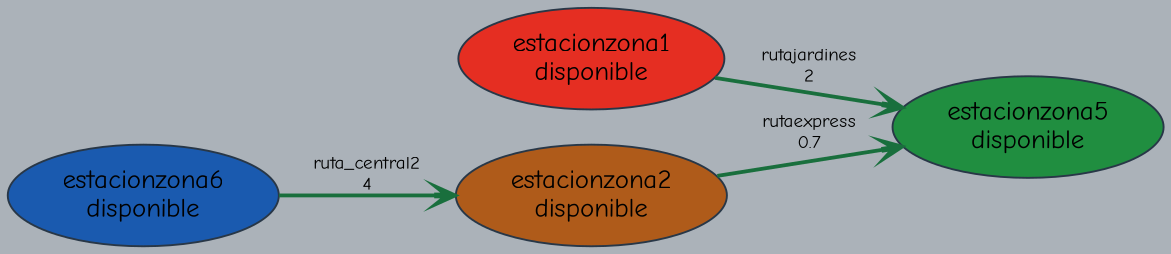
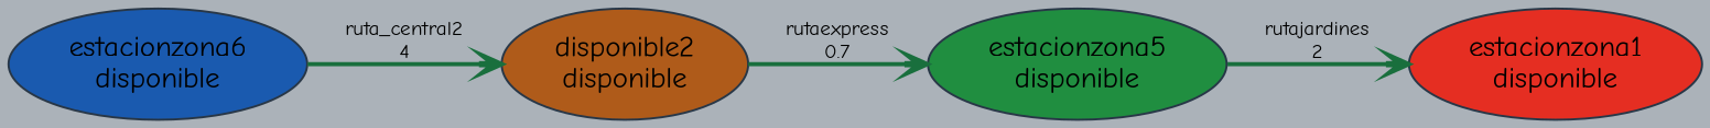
  digraph {
    bgcolor="#abb2b9"
    fontname="Comic Neue"
    rankdir=LR
    splines=false
    node [color="#283747" fontname="Comic Neue" shape=ellipse style=filled]
    edge [arrowhead=vee color="#196f3d" fontname="Comic Neue" fontsize=10 penwidth=2]
-   n1 [fillcolor="#AF5B1A" label="estacionzona2\ndisponible"]
+   n1 [fillcolor="#AF5B1A" label="disponible2\ndisponible"]
    n2 [fillcolor="#208E40" label="estacionzona5\ndisponible"]
    n3 [fillcolor="#E52E22" label="estacionzona1\ndisponible"]
    n4 [fillcolor="#1A5AAF" label="estacionzona6\ndisponible"]
    n1 -> n2 [label="rutaexpress\n0.7"]
-   n3 -> n2 [label="rutajardines\n2"]
+   n2 -> n3 [label="rutajardines\n2"]
    n4 -> n1 [label="ruta_central2\n4"]
  }
